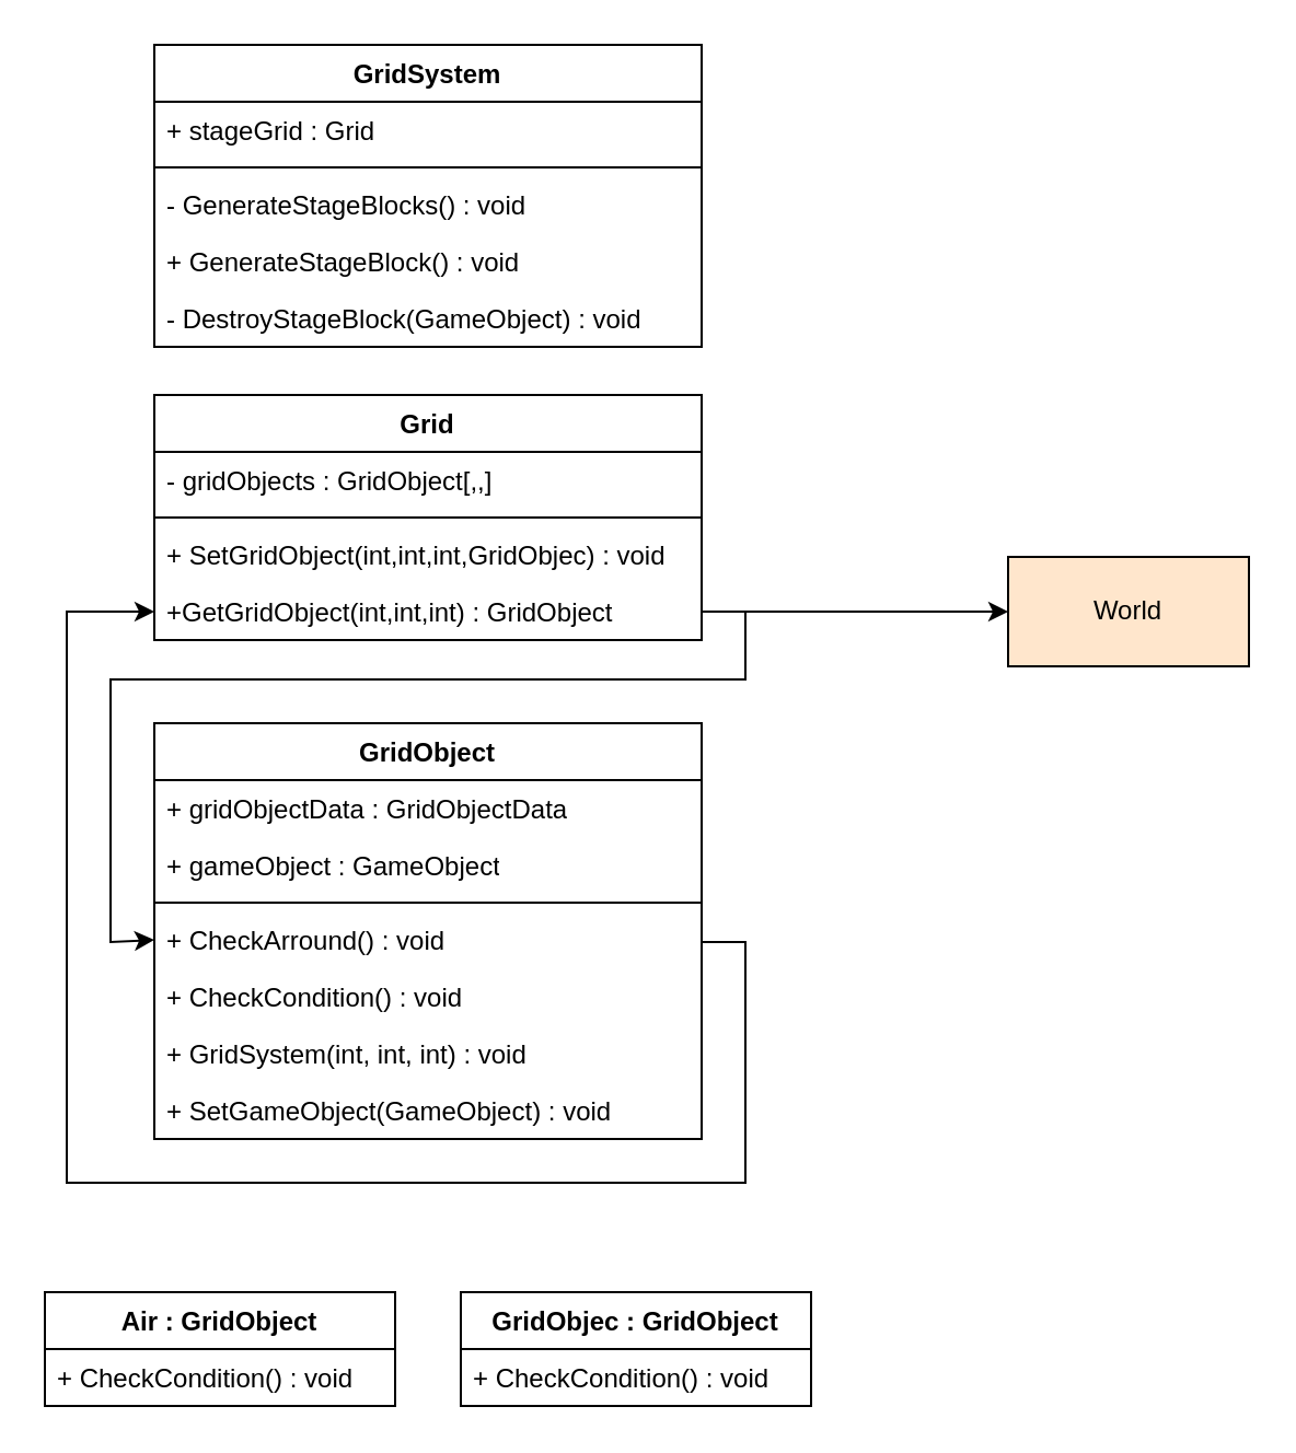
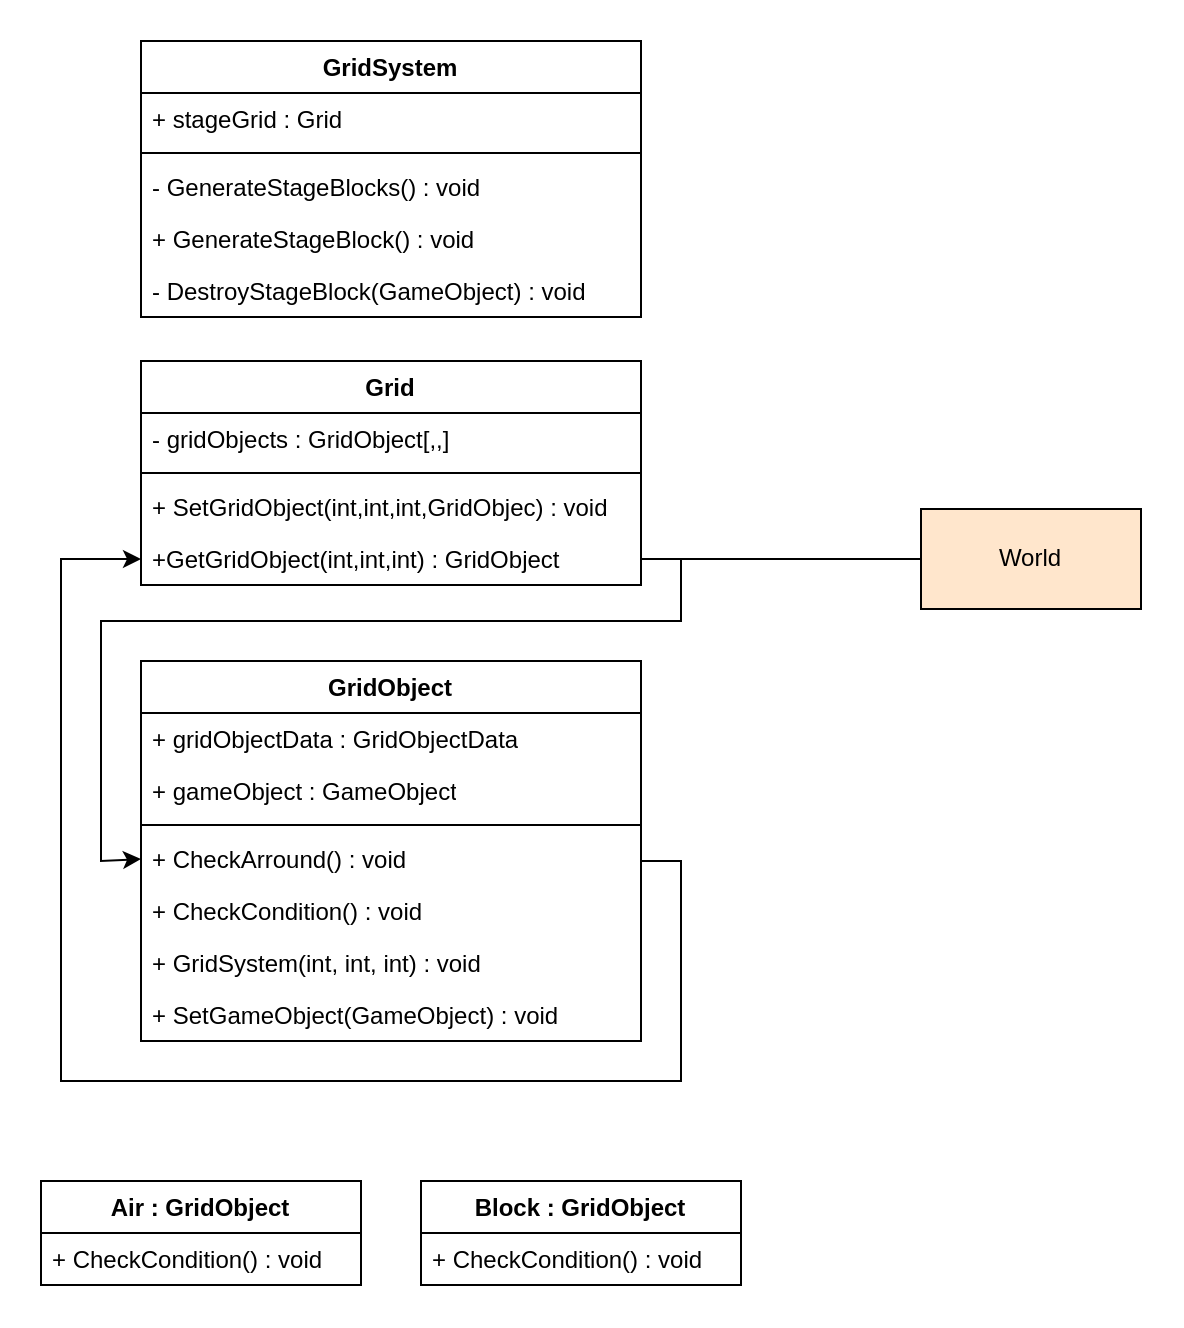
  <mxCell id="0" />
  <mxCell id="1" parent="0" />
  <mxCell id="2" value="GridSystem" style="swimlane;fontStyle=1;align=center;verticalAlign=top;childLayout=stackLayout;horizontal=1;startSize=26;horizontalStack=0;resizeParent=1;resizeParentMax=0;resizeLast=0;collapsible=1;marginBottom=0;whiteSpace=wrap;html=1;" vertex="1" parent="1"><mxGeometry x="70" y="20" width="250" height="138" as="geometry" /></mxCell>
  <mxCell id="3" value="+ stageGrid : Grid" style="text;strokeColor=none;fillColor=none;align=left;verticalAlign=top;spacingLeft=4;spacingRight=4;overflow=hidden;rotatable=0;points=[[0,0.5],[1,0.5]];portConstraint=eastwest;whiteSpace=wrap;html=1;" vertex="1" parent="2"><mxGeometry y="26" width="250" height="26" as="geometry" /></mxCell>
  <mxCell id="4" value="" style="line;strokeWidth=1;fillColor=none;align=left;verticalAlign=middle;spacingTop=-1;spacingLeft=3;spacingRight=3;rotatable=0;labelPosition=right;points=[];portConstraint=eastwest;strokeColor=inherit;" vertex="1" parent="2"><mxGeometry y="52" width="250" height="8" as="geometry" /></mxCell>
  <mxCell id="5" value="- GenerateStageBlocks() : void" style="text;strokeColor=none;fillColor=none;align=left;verticalAlign=top;spacingLeft=4;spacingRight=4;overflow=hidden;rotatable=0;points=[[0,0.5],[1,0.5]];portConstraint=eastwest;whiteSpace=wrap;html=1;" vertex="1" parent="2"><mxGeometry y="60" width="250" height="26" as="geometry" /></mxCell>
  <mxCell id="6" value="+ GenerateStageBlock() : void" style="text;strokeColor=none;fillColor=none;align=left;verticalAlign=top;spacingLeft=4;spacingRight=4;overflow=hidden;rotatable=0;points=[[0,0.5],[1,0.5]];portConstraint=eastwest;whiteSpace=wrap;html=1;" vertex="1" parent="2"><mxGeometry y="86" width="250" height="26" as="geometry" /></mxCell>
  <mxCell id="7" value="- DestroyStageBlock(GameObject) : void" style="text;strokeColor=none;fillColor=none;align=left;verticalAlign=top;spacingLeft=4;spacingRight=4;overflow=hidden;rotatable=0;points=[[0,0.5],[1,0.5]];portConstraint=eastwest;whiteSpace=wrap;html=1;" vertex="1" parent="2"><mxGeometry y="112" width="250" height="26" as="geometry" /></mxCell>
  <mxCell id="8" value="Grid" style="swimlane;fontStyle=1;align=center;verticalAlign=top;childLayout=stackLayout;horizontal=1;startSize=26;horizontalStack=0;resizeParent=1;resizeParentMax=0;resizeLast=0;collapsible=1;marginBottom=0;whiteSpace=wrap;html=1;" vertex="1" parent="1"><mxGeometry x="70" y="180" width="250" height="112" as="geometry" /></mxCell>
  <mxCell id="9" value="- gridObjects : GridObject[,,]" style="text;strokeColor=none;fillColor=none;align=left;verticalAlign=top;spacingLeft=4;spacingRight=4;overflow=hidden;rotatable=0;points=[[0,0.5],[1,0.5]];portConstraint=eastwest;whiteSpace=wrap;html=1;" vertex="1" parent="8"><mxGeometry y="26" width="250" height="26" as="geometry" /></mxCell>
  <mxCell id="10" value="" style="line;strokeWidth=1;fillColor=none;align=left;verticalAlign=middle;spacingTop=-1;spacingLeft=3;spacingRight=3;rotatable=0;labelPosition=right;points=[];portConstraint=eastwest;strokeColor=inherit;" vertex="1" parent="8"><mxGeometry y="52" width="250" height="8" as="geometry" /></mxCell>
  <mxCell id="11" value="+&amp;nbsp;SetGridObject(int,int,int,GridObjec) : void" style="text;strokeColor=none;fillColor=none;align=left;verticalAlign=top;spacingLeft=4;spacingRight=4;overflow=hidden;rotatable=0;points=[[0,0.5],[1,0.5]];portConstraint=eastwest;whiteSpace=wrap;html=1;" vertex="1" parent="8"><mxGeometry y="60" width="250" height="26" as="geometry" /></mxCell>
  <mxCell id="12" value="+GetGridObject(int,int,int) : GridObject" style="text;strokeColor=none;fillColor=none;align=left;verticalAlign=top;spacingLeft=4;spacingRight=4;overflow=hidden;rotatable=0;points=[[0,0.5],[1,0.5]];portConstraint=eastwest;whiteSpace=wrap;html=1;" vertex="1" parent="8"><mxGeometry y="86" width="250" height="26" as="geometry" /></mxCell>
  <mxCell id="13" value="GridObject" style="swimlane;fontStyle=1;align=center;verticalAlign=top;childLayout=stackLayout;horizontal=1;startSize=26;horizontalStack=0;resizeParent=1;resizeParentMax=0;resizeLast=0;collapsible=1;marginBottom=0;whiteSpace=wrap;html=1;" vertex="1" parent="1"><mxGeometry x="70" y="330" width="250" height="190" as="geometry" /></mxCell>
  <mxCell id="14" value="+ gridObjectData : GridObjectData" style="text;strokeColor=none;fillColor=none;align=left;verticalAlign=top;spacingLeft=4;spacingRight=4;overflow=hidden;rotatable=0;points=[[0,0.5],[1,0.5]];portConstraint=eastwest;whiteSpace=wrap;html=1;" vertex="1" parent="13"><mxGeometry y="26" width="250" height="26" as="geometry" /></mxCell>
  <mxCell id="15" value="+ gameObject : GameObject" style="text;strokeColor=none;fillColor=none;align=left;verticalAlign=top;spacingLeft=4;spacingRight=4;overflow=hidden;rotatable=0;points=[[0,0.5],[1,0.5]];portConstraint=eastwest;whiteSpace=wrap;html=1;" vertex="1" parent="13"><mxGeometry y="52" width="250" height="26" as="geometry" /></mxCell>
  <mxCell id="16" value="" style="line;strokeWidth=1;fillColor=none;align=left;verticalAlign=middle;spacingTop=-1;spacingLeft=3;spacingRight=3;rotatable=0;labelPosition=right;points=[];portConstraint=eastwest;strokeColor=inherit;" vertex="1" parent="13"><mxGeometry y="78" width="250" height="8" as="geometry" /></mxCell>
  <mxCell id="17" value="+ CheckArround() : void" style="text;strokeColor=none;fillColor=none;align=left;verticalAlign=top;spacingLeft=4;spacingRight=4;overflow=hidden;rotatable=0;points=[[0,0.5],[1,0.5]];portConstraint=eastwest;whiteSpace=wrap;html=1;" vertex="1" parent="13"><mxGeometry y="86" width="250" height="26" as="geometry" /></mxCell>
  <mxCell id="18" value="+ CheckCondition() : void" style="text;strokeColor=none;fillColor=none;align=left;verticalAlign=top;spacingLeft=4;spacingRight=4;overflow=hidden;rotatable=0;points=[[0,0.5],[1,0.5]];portConstraint=eastwest;whiteSpace=wrap;html=1;" vertex="1" parent="13"><mxGeometry y="112" width="250" height="26" as="geometry" /></mxCell>
  <mxCell id="19" value="+ GridSystem(int, int, int) : void" style="text;strokeColor=none;fillColor=none;align=left;verticalAlign=top;spacingLeft=4;spacingRight=4;overflow=hidden;rotatable=0;points=[[0,0.5],[1,0.5]];portConstraint=eastwest;whiteSpace=wrap;html=1;" vertex="1" parent="13"><mxGeometry y="138" width="250" height="26" as="geometry" /></mxCell>
  <mxCell id="20" value="+ SetGameObject(GameObject) : void" style="text;strokeColor=none;fillColor=none;align=left;verticalAlign=top;spacingLeft=4;spacingRight=4;overflow=hidden;rotatable=0;points=[[0,0.5],[1,0.5]];portConstraint=eastwest;whiteSpace=wrap;html=1;" vertex="1" parent="13"><mxGeometry y="164" width="250" height="26" as="geometry" /></mxCell>
  <mxCell id="21" style="edgeStyle=orthogonalEdgeStyle;rounded=0;orthogonalLoop=1;jettySize=auto;html=1;entryX=0;entryY=0.5;entryDx=0;entryDy=0;exitX=1;exitY=0.5;exitDx=0;exitDy=0;" edge="1" parent="1" source="17" target="12"><mxGeometry relative="1" as="geometry"><Array as="points"><mxPoint x="320" y="430" /><mxPoint x="340" y="430" /><mxPoint x="340" y="540" /><mxPoint x="30" y="540" /><mxPoint x="30" y="279" /></Array></mxGeometry></mxCell>
  <mxCell id="22" style="edgeStyle=orthogonalEdgeStyle;rounded=0;orthogonalLoop=1;jettySize=auto;html=1;entryX=0;entryY=0.5;entryDx=0;entryDy=0;exitX=1;exitY=0.5;exitDx=0;exitDy=0;" edge="1" parent="1" source="12" target="17"><mxGeometry relative="1" as="geometry"><Array as="points"><mxPoint x="340" y="279" /><mxPoint x="340" y="310" /><mxPoint x="50" y="310" /><mxPoint x="50" y="430" /></Array></mxGeometry></mxCell>
  <mxCell id="23" value="World" style="html=1;whiteSpace=wrap;fillColor=#ffe6cc;" vertex="1" parent="1"><mxGeometry x="460" y="254" width="110" height="50" as="geometry" /></mxCell>
- <mxCell id="24" style="edgeStyle=orthogonalEdgeStyle;rounded=0;orthogonalLoop=1;jettySize=auto;html=1;entryX=0;entryY=0.5;entryDx=0;entryDy=0;" edge="1" parent="1" source="12" target="23"><mxGeometry relative="1" as="geometry" /></mxCell>
- <mxCell id="25" value="GridObjec : GridObject" style="swimlane;fontStyle=1;align=center;verticalAlign=top;childLayout=stackLayout;horizontal=1;startSize=26;horizontalStack=0;resizeParent=1;resizeParentMax=0;resizeLast=0;collapsible=1;marginBottom=0;whiteSpace=wrap;html=1;" vertex="1" parent="1"><mxGeometry x="210" y="590" width="160" height="52" as="geometry" /></mxCell>
+ <mxCell id="24" style="edgeStyle=orthogonalEdgeStyle;rounded=0;orthogonalLoop=1;jettySize=auto;html=1;entryX=0;entryY=0.5;entryDx=0;entryDy=0;endArrow=none;" edge="1" parent="1" source="12" target="23"><mxGeometry relative="1" as="geometry" /></mxCell>
+ <mxCell id="25" value="Block : GridObject" style="swimlane;fontStyle=1;align=center;verticalAlign=top;childLayout=stackLayout;horizontal=1;startSize=26;horizontalStack=0;resizeParent=1;resizeParentMax=0;resizeLast=0;collapsible=1;marginBottom=0;whiteSpace=wrap;html=1;" vertex="1" parent="1"><mxGeometry x="210" y="590" width="160" height="52" as="geometry" /></mxCell>
  <mxCell id="26" value="+ CheckCondition() : void" style="text;strokeColor=none;fillColor=none;align=left;verticalAlign=top;spacingLeft=4;spacingRight=4;overflow=hidden;rotatable=0;points=[[0,0.5],[1,0.5]];portConstraint=eastwest;whiteSpace=wrap;html=1;" vertex="1" parent="25"><mxGeometry y="26" width="160" height="26" as="geometry" /></mxCell>
  <mxCell id="27" value="Air : GridObject" style="swimlane;fontStyle=1;align=center;verticalAlign=top;childLayout=stackLayout;horizontal=1;startSize=26;horizontalStack=0;resizeParent=1;resizeParentMax=0;resizeLast=0;collapsible=1;marginBottom=0;whiteSpace=wrap;html=1;" vertex="1" parent="1"><mxGeometry x="20" y="590" width="160" height="52" as="geometry" /></mxCell>
  <mxCell id="28" value="+ CheckCondition() : void" style="text;strokeColor=none;fillColor=none;align=left;verticalAlign=top;spacingLeft=4;spacingRight=4;overflow=hidden;rotatable=0;points=[[0,0.5],[1,0.5]];portConstraint=eastwest;whiteSpace=wrap;html=1;" vertex="1" parent="27"><mxGeometry y="26" width="160" height="26" as="geometry" /></mxCell>
